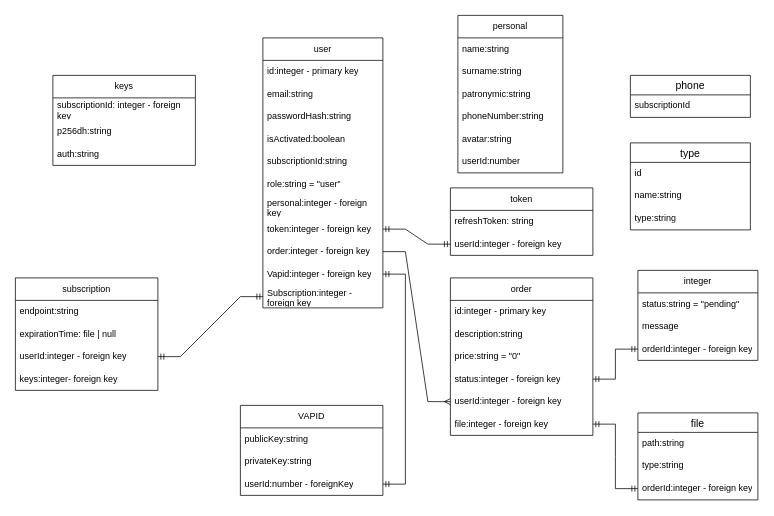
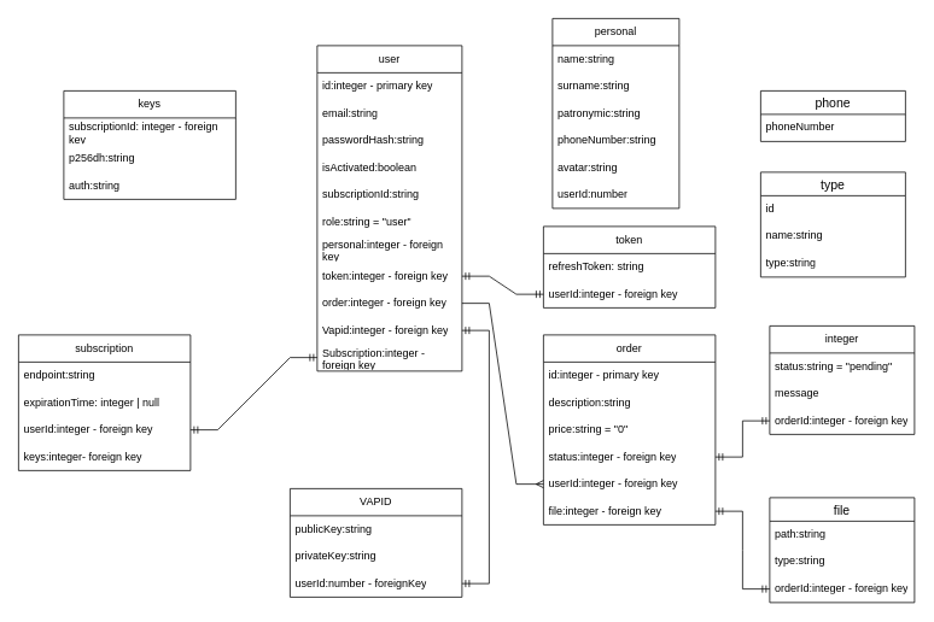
  <mxCell id="0" />
  <mxCell id="1" parent="0" />
  <mxCell id="2" value="user" style="swimlane;fontStyle=0;childLayout=stackLayout;horizontal=1;startSize=30;horizontalStack=0;resizeParent=1;resizeParentMax=0;resizeLast=0;collapsible=1;marginBottom=0;whiteSpace=wrap;html=1;" parent="1" vertex="1"><mxGeometry x="350" y="50" width="160" height="360" as="geometry" /></mxCell>
  <mxCell id="3" value="id:integer - primary key" style="text;strokeColor=none;fillColor=none;align=left;verticalAlign=middle;spacingLeft=4;spacingRight=4;overflow=hidden;points=[[0,0.5],[1,0.5]];portConstraint=eastwest;rotatable=0;whiteSpace=wrap;html=1;" parent="2" vertex="1"><mxGeometry y="30" width="160" height="30" as="geometry" /></mxCell>
  <mxCell id="4" value="email:string" style="text;strokeColor=none;fillColor=none;align=left;verticalAlign=middle;spacingLeft=4;spacingRight=4;overflow=hidden;points=[[0,0.5],[1,0.5]];portConstraint=eastwest;rotatable=0;whiteSpace=wrap;html=1;" parent="2" vertex="1"><mxGeometry y="60" width="160" height="30" as="geometry" /></mxCell>
  <mxCell id="5" value="passwordHash:string" style="text;strokeColor=none;fillColor=none;align=left;verticalAlign=middle;spacingLeft=4;spacingRight=4;overflow=hidden;points=[[0,0.5],[1,0.5]];portConstraint=eastwest;rotatable=0;whiteSpace=wrap;html=1;" parent="2" vertex="1"><mxGeometry y="90" width="160" height="30" as="geometry" /></mxCell>
  <mxCell id="6" value="isActivated:boolean" style="text;strokeColor=none;fillColor=none;align=left;verticalAlign=middle;spacingLeft=4;spacingRight=4;overflow=hidden;points=[[0,0.5],[1,0.5]];portConstraint=eastwest;rotatable=0;whiteSpace=wrap;html=1;" parent="2" vertex="1"><mxGeometry y="120" width="160" height="30" as="geometry" /></mxCell>
  <mxCell id="7" value="subscriptionId:string" style="text;strokeColor=none;fillColor=none;align=left;verticalAlign=middle;spacingLeft=4;spacingRight=4;overflow=hidden;points=[[0,0.5],[1,0.5]];portConstraint=eastwest;rotatable=0;whiteSpace=wrap;html=1;" parent="2" vertex="1"><mxGeometry y="150" width="160" height="30" as="geometry" /></mxCell>
  <mxCell id="8" value="role:string = &quot;user&quot;" style="text;strokeColor=none;fillColor=none;align=left;verticalAlign=middle;spacingLeft=4;spacingRight=4;overflow=hidden;points=[[0,0.5],[1,0.5]];portConstraint=eastwest;rotatable=0;whiteSpace=wrap;html=1;" parent="2" vertex="1"><mxGeometry y="180" width="160" height="30" as="geometry" /></mxCell>
  <mxCell id="9" value="personal:integer - foreign key" style="text;strokeColor=none;fillColor=none;align=left;verticalAlign=middle;spacingLeft=4;spacingRight=4;overflow=hidden;points=[[0,0.5],[1,0.5]];portConstraint=eastwest;rotatable=0;whiteSpace=wrap;html=1;" vertex="1" parent="2"><mxGeometry y="210" width="160" height="30" as="geometry" /></mxCell>
  <mxCell id="10" value="token:integer - foreign key" style="text;strokeColor=none;fillColor=none;align=left;verticalAlign=middle;spacingLeft=4;spacingRight=4;overflow=hidden;points=[[0,0.5],[1,0.5]];portConstraint=eastwest;rotatable=0;whiteSpace=wrap;html=1;" parent="2" vertex="1"><mxGeometry y="240" width="160" height="30" as="geometry" /></mxCell>
  <mxCell id="11" value="order:integer - foreign key" style="text;strokeColor=none;fillColor=none;align=left;verticalAlign=middle;spacingLeft=4;spacingRight=4;overflow=hidden;points=[[0,0.5],[1,0.5]];portConstraint=eastwest;rotatable=0;whiteSpace=wrap;html=1;" parent="2" vertex="1"><mxGeometry y="270" width="160" height="30" as="geometry" /></mxCell>
  <mxCell id="12" value="Vapid:integer - foreign key" style="text;strokeColor=none;fillColor=none;align=left;verticalAlign=middle;spacingLeft=4;spacingRight=4;overflow=hidden;points=[[0,0.5],[1,0.5]];portConstraint=eastwest;rotatable=0;whiteSpace=wrap;html=1;" parent="2" vertex="1"><mxGeometry y="300" width="160" height="30" as="geometry" /></mxCell>
  <mxCell id="13" value="Subscription:integer - foreign key" style="text;strokeColor=none;fillColor=none;align=left;verticalAlign=middle;spacingLeft=4;spacingRight=4;overflow=hidden;points=[[0,0.5],[1,0.5]];portConstraint=eastwest;rotatable=0;whiteSpace=wrap;html=1;" parent="2" vertex="1"><mxGeometry y="330" width="160" height="30" as="geometry" /></mxCell>
  <mxCell id="14" value="token" style="swimlane;fontStyle=0;childLayout=stackLayout;horizontal=1;startSize=30;horizontalStack=0;resizeParent=1;resizeParentMax=0;resizeLast=0;collapsible=1;marginBottom=0;whiteSpace=wrap;html=1;" parent="1" vertex="1"><mxGeometry x="600" y="250" width="190" height="90" as="geometry" /></mxCell>
  <mxCell id="15" value="refreshToken: string" style="text;strokeColor=none;fillColor=none;align=left;verticalAlign=middle;spacingLeft=4;spacingRight=4;overflow=hidden;points=[[0,0.5],[1,0.5]];portConstraint=eastwest;rotatable=0;whiteSpace=wrap;html=1;" parent="14" vertex="1"><mxGeometry y="30" width="190" height="30" as="geometry" /></mxCell>
  <mxCell id="16" value="userId:integer - foreign key" style="text;strokeColor=none;fillColor=none;align=left;verticalAlign=middle;spacingLeft=4;spacingRight=4;overflow=hidden;points=[[0,0.5],[1,0.5]];portConstraint=eastwest;rotatable=0;whiteSpace=wrap;html=1;" parent="14" vertex="1"><mxGeometry y="60" width="190" height="30" as="geometry" /></mxCell>
  <mxCell id="17" value="" style="edgeStyle=entityRelationEdgeStyle;fontSize=12;html=1;endArrow=ERmandOne;startArrow=ERmandOne;rounded=0;exitX=1;exitY=0.5;exitDx=0;exitDy=0;entryX=0;entryY=0.5;entryDx=0;entryDy=0;" parent="1" source="10" target="16" edge="1"><mxGeometry width="100" height="100" relative="1" as="geometry"><mxPoint x="460" y="420" as="sourcePoint" /><mxPoint x="560" y="320" as="targetPoint" /></mxGeometry></mxCell>
  <mxCell id="18" value="order" style="swimlane;fontStyle=0;childLayout=stackLayout;horizontal=1;startSize=30;horizontalStack=0;resizeParent=1;resizeParentMax=0;resizeLast=0;collapsible=1;marginBottom=0;whiteSpace=wrap;html=1;" parent="1" vertex="1"><mxGeometry x="600" y="370" width="190" height="210" as="geometry" /></mxCell>
  <mxCell id="19" value="id:integer - primary key" style="text;strokeColor=none;fillColor=none;align=left;verticalAlign=middle;spacingLeft=4;spacingRight=4;overflow=hidden;points=[[0,0.5],[1,0.5]];portConstraint=eastwest;rotatable=0;whiteSpace=wrap;html=1;" parent="18" vertex="1"><mxGeometry y="30" width="190" height="30" as="geometry" /></mxCell>
  <mxCell id="20" value="description:string" style="text;strokeColor=none;fillColor=none;align=left;verticalAlign=middle;spacingLeft=4;spacingRight=4;overflow=hidden;points=[[0,0.5],[1,0.5]];portConstraint=eastwest;rotatable=0;whiteSpace=wrap;html=1;" parent="18" vertex="1"><mxGeometry y="60" width="190" height="30" as="geometry" /></mxCell>
  <mxCell id="21" value="price:string = &quot;0&quot;" style="text;strokeColor=none;fillColor=none;align=left;verticalAlign=middle;spacingLeft=4;spacingRight=4;overflow=hidden;points=[[0,0.5],[1,0.5]];portConstraint=eastwest;rotatable=0;whiteSpace=wrap;html=1;" parent="18" vertex="1"><mxGeometry y="90" width="190" height="30" as="geometry" /></mxCell>
  <mxCell id="22" value="status:integer - foreign key" style="text;strokeColor=none;fillColor=none;align=left;verticalAlign=middle;spacingLeft=4;spacingRight=4;overflow=hidden;points=[[0,0.5],[1,0.5]];portConstraint=eastwest;rotatable=0;whiteSpace=wrap;html=1;" parent="18" vertex="1"><mxGeometry y="120" width="190" height="30" as="geometry" /></mxCell>
  <mxCell id="23" value="userId:integer - foreign key" style="text;strokeColor=none;fillColor=none;align=left;verticalAlign=middle;spacingLeft=4;spacingRight=4;overflow=hidden;points=[[0,0.5],[1,0.5]];portConstraint=eastwest;rotatable=0;whiteSpace=wrap;html=1;" parent="18" vertex="1"><mxGeometry y="150" width="190" height="30" as="geometry" /></mxCell>
  <mxCell id="24" value="file:integer - foreign key" style="text;strokeColor=none;fillColor=none;align=left;verticalAlign=middle;spacingLeft=4;spacingRight=4;overflow=hidden;points=[[0,0.5],[1,0.5]];portConstraint=eastwest;rotatable=0;whiteSpace=wrap;html=1;" parent="18" vertex="1"><mxGeometry y="180" width="190" height="30" as="geometry" /></mxCell>
  <mxCell id="25" value="" style="edgeStyle=entityRelationEdgeStyle;fontSize=12;html=1;endArrow=ERmany;rounded=0;exitX=1;exitY=0.5;exitDx=0;exitDy=0;entryX=0;entryY=0.5;entryDx=0;entryDy=0;" parent="1" source="11" target="23" edge="1"><mxGeometry width="100" height="100" relative="1" as="geometry"><mxPoint x="220" y="470" as="sourcePoint" /><mxPoint x="620" y="490" as="targetPoint" /></mxGeometry></mxCell>
  <mxCell id="26" value="file" style="swimlane;fontStyle=0;childLayout=stackLayout;horizontal=1;startSize=26;horizontalStack=0;resizeParent=1;resizeParentMax=0;resizeLast=0;collapsible=1;marginBottom=0;align=center;fontSize=14;" parent="1" vertex="1"><mxGeometry x="850" y="550" width="160" height="116" as="geometry" /></mxCell>
  <mxCell id="27" value="path:string" style="text;strokeColor=none;fillColor=none;spacingLeft=4;spacingRight=4;overflow=hidden;rotatable=0;points=[[0,0.5],[1,0.5]];portConstraint=eastwest;fontSize=12;whiteSpace=wrap;html=1;" parent="26" vertex="1"><mxGeometry y="26" width="160" height="30" as="geometry" /></mxCell>
  <mxCell id="28" value="type:string" style="text;strokeColor=none;fillColor=none;spacingLeft=4;spacingRight=4;overflow=hidden;rotatable=0;points=[[0,0.5],[1,0.5]];portConstraint=eastwest;fontSize=12;whiteSpace=wrap;html=1;" parent="26" vertex="1"><mxGeometry y="56" width="160" height="30" as="geometry" /></mxCell>
  <mxCell id="29" value="orderId:integer - foreign key" style="text;strokeColor=none;fillColor=none;spacingLeft=4;spacingRight=4;overflow=hidden;rotatable=0;points=[[0,0.5],[1,0.5]];portConstraint=eastwest;fontSize=12;whiteSpace=wrap;html=1;" parent="26" vertex="1"><mxGeometry y="86" width="160" height="30" as="geometry" /></mxCell>
  <mxCell id="30" value="" style="edgeStyle=entityRelationEdgeStyle;fontSize=12;html=1;endArrow=ERmandOne;startArrow=ERmandOne;rounded=0;exitX=1;exitY=0.5;exitDx=0;exitDy=0;entryX=0;entryY=0.5;entryDx=0;entryDy=0;" parent="1" source="24" target="29" edge="1"><mxGeometry width="100" height="100" relative="1" as="geometry"><mxPoint x="820" y="580" as="sourcePoint" /><mxPoint x="920" y="580" as="targetPoint" /></mxGeometry></mxCell>
  <mxCell id="31" value="type" style="swimlane;fontStyle=0;childLayout=stackLayout;horizontal=1;startSize=26;horizontalStack=0;resizeParent=1;resizeParentMax=0;resizeLast=0;collapsible=1;marginBottom=0;align=center;fontSize=14;" parent="1" vertex="1"><mxGeometry x="840" y="190" width="160" height="116" as="geometry" /></mxCell>
  <mxCell id="32" value="id" style="text;strokeColor=none;fillColor=none;spacingLeft=4;spacingRight=4;overflow=hidden;rotatable=0;points=[[0,0.5],[1,0.5]];portConstraint=eastwest;fontSize=12;whiteSpace=wrap;html=1;" parent="31" vertex="1"><mxGeometry y="26" width="160" height="30" as="geometry" /></mxCell>
  <mxCell id="33" value="name:string" style="text;strokeColor=none;fillColor=none;spacingLeft=4;spacingRight=4;overflow=hidden;rotatable=0;points=[[0,0.5],[1,0.5]];portConstraint=eastwest;fontSize=12;whiteSpace=wrap;html=1;" parent="31" vertex="1"><mxGeometry y="56" width="160" height="30" as="geometry" /></mxCell>
  <mxCell id="34" value="type:string" style="text;strokeColor=none;fillColor=none;spacingLeft=4;spacingRight=4;overflow=hidden;rotatable=0;points=[[0,0.5],[1,0.5]];portConstraint=eastwest;fontSize=12;whiteSpace=wrap;html=1;" parent="31" vertex="1"><mxGeometry y="86" width="160" height="30" as="geometry" /></mxCell>
  <mxCell id="35" value="phone" style="swimlane;fontStyle=0;childLayout=stackLayout;horizontal=1;startSize=26;horizontalStack=0;resizeParent=1;resizeParentMax=0;resizeLast=0;collapsible=1;marginBottom=0;align=center;fontSize=14;" parent="1" vertex="1"><mxGeometry x="840" y="100" width="160" height="56" as="geometry" /></mxCell>
- <mxCell id="36" value="subscriptionId" style="text;strokeColor=none;fillColor=none;spacingLeft=4;spacingRight=4;overflow=hidden;rotatable=0;points=[[0,0.5],[1,0.5]];portConstraint=eastwest;fontSize=12;whiteSpace=wrap;html=1;" parent="35" vertex="1"><mxGeometry y="26" width="160" height="30" as="geometry" /></mxCell>
+ <mxCell id="36" value="phoneNumber" style="text;strokeColor=none;fillColor=none;spacingLeft=4;spacingRight=4;overflow=hidden;rotatable=0;points=[[0,0.5],[1,0.5]];portConstraint=eastwest;fontSize=12;whiteSpace=wrap;html=1;" parent="35" vertex="1"><mxGeometry y="26" width="160" height="30" as="geometry" /></mxCell>
  <mxCell id="37" value="integer" style="swimlane;fontStyle=0;childLayout=stackLayout;horizontal=1;startSize=30;horizontalStack=0;resizeParent=1;resizeParentMax=0;resizeLast=0;collapsible=1;marginBottom=0;whiteSpace=wrap;html=1;" parent="1" vertex="1"><mxGeometry x="850" y="360" width="160" height="120" as="geometry" /></mxCell>
  <mxCell id="38" value="status:string = &quot;pending&quot;" style="text;strokeColor=none;fillColor=none;align=left;verticalAlign=middle;spacingLeft=4;spacingRight=4;overflow=hidden;points=[[0,0.5],[1,0.5]];portConstraint=eastwest;rotatable=0;whiteSpace=wrap;html=1;" parent="37" vertex="1"><mxGeometry y="30" width="160" height="30" as="geometry" /></mxCell>
  <mxCell id="39" value="message" style="text;strokeColor=none;fillColor=none;align=left;verticalAlign=middle;spacingLeft=4;spacingRight=4;overflow=hidden;points=[[0,0.5],[1,0.5]];portConstraint=eastwest;rotatable=0;whiteSpace=wrap;html=1;" parent="37" vertex="1"><mxGeometry y="60" width="160" height="30" as="geometry" /></mxCell>
  <mxCell id="40" value="orderId:integer - foreign key" style="text;strokeColor=none;fillColor=none;align=left;verticalAlign=middle;spacingLeft=4;spacingRight=4;overflow=hidden;points=[[0,0.5],[1,0.5]];portConstraint=eastwest;rotatable=0;whiteSpace=wrap;html=1;" parent="37" vertex="1"><mxGeometry y="90" width="160" height="30" as="geometry" /></mxCell>
  <mxCell id="41" value="" style="edgeStyle=entityRelationEdgeStyle;fontSize=12;html=1;endArrow=ERmandOne;startArrow=ERmandOne;rounded=0;exitX=0;exitY=0.5;exitDx=0;exitDy=0;entryX=1;entryY=0.5;entryDx=0;entryDy=0;" parent="1" source="40" target="22" edge="1"><mxGeometry width="100" height="100" relative="1" as="geometry"><mxPoint x="520" y="650" as="sourcePoint" /><mxPoint x="620" y="650" as="targetPoint" /></mxGeometry></mxCell>
  <mxCell id="42" value="VAPID" style="swimlane;fontStyle=0;childLayout=stackLayout;horizontal=1;startSize=30;horizontalStack=0;resizeParent=1;resizeParentMax=0;resizeLast=0;collapsible=1;marginBottom=0;whiteSpace=wrap;html=1;" parent="1" vertex="1"><mxGeometry x="320" y="540" width="190" height="120" as="geometry" /></mxCell>
  <mxCell id="43" value="publicKey:string" style="text;strokeColor=none;fillColor=none;align=left;verticalAlign=middle;spacingLeft=4;spacingRight=4;overflow=hidden;points=[[0,0.5],[1,0.5]];portConstraint=eastwest;rotatable=0;whiteSpace=wrap;html=1;" parent="42" vertex="1"><mxGeometry y="30" width="190" height="30" as="geometry" /></mxCell>
  <mxCell id="44" value="privateKey:string" style="text;strokeColor=none;fillColor=none;align=left;verticalAlign=middle;spacingLeft=4;spacingRight=4;overflow=hidden;points=[[0,0.5],[1,0.5]];portConstraint=eastwest;rotatable=0;whiteSpace=wrap;html=1;" parent="42" vertex="1"><mxGeometry y="60" width="190" height="30" as="geometry" /></mxCell>
  <mxCell id="45" value="userId:number - foreignKey" style="text;strokeColor=none;fillColor=none;align=left;verticalAlign=middle;spacingLeft=4;spacingRight=4;overflow=hidden;points=[[0,0.5],[1,0.5]];portConstraint=eastwest;rotatable=0;whiteSpace=wrap;html=1;" parent="42" vertex="1"><mxGeometry y="90" width="190" height="30" as="geometry" /></mxCell>
  <mxCell id="46" value="" style="edgeStyle=entityRelationEdgeStyle;fontSize=12;html=1;endArrow=ERmandOne;startArrow=ERmandOne;rounded=0;" parent="1" source="45" target="12" edge="1"><mxGeometry width="100" height="100" relative="1" as="geometry"><mxPoint x="490" y="580" as="sourcePoint" /><mxPoint x="580" y="630" as="targetPoint" /></mxGeometry></mxCell>
  <mxCell id="47" value="subscription" style="swimlane;fontStyle=0;childLayout=stackLayout;horizontal=1;startSize=30;horizontalStack=0;resizeParent=1;resizeParentMax=0;resizeLast=0;collapsible=1;marginBottom=0;whiteSpace=wrap;html=1;" parent="1" vertex="1"><mxGeometry x="20" y="370" width="190" height="150" as="geometry" /></mxCell>
  <mxCell id="48" value="endpoint:string" style="text;strokeColor=none;fillColor=none;align=left;verticalAlign=middle;spacingLeft=4;spacingRight=4;overflow=hidden;points=[[0,0.5],[1,0.5]];portConstraint=eastwest;rotatable=0;whiteSpace=wrap;html=1;" parent="47" vertex="1"><mxGeometry y="30" width="190" height="30" as="geometry" /></mxCell>
- <mxCell id="49" value="expirationTime: file | null" style="text;strokeColor=none;fillColor=none;align=left;verticalAlign=middle;spacingLeft=4;spacingRight=4;overflow=hidden;points=[[0,0.5],[1,0.5]];portConstraint=eastwest;rotatable=0;whiteSpace=wrap;html=1;" parent="47" vertex="1"><mxGeometry y="60" width="190" height="30" as="geometry" /></mxCell>
+ <mxCell id="49" value="expirationTime: integer | null" style="text;strokeColor=none;fillColor=none;align=left;verticalAlign=middle;spacingLeft=4;spacingRight=4;overflow=hidden;points=[[0,0.5],[1,0.5]];portConstraint=eastwest;rotatable=0;whiteSpace=wrap;html=1;" parent="47" vertex="1"><mxGeometry y="60" width="190" height="30" as="geometry" /></mxCell>
  <mxCell id="50" value="userId:integer - foreign key" style="text;strokeColor=none;fillColor=none;align=left;verticalAlign=middle;spacingLeft=4;spacingRight=4;overflow=hidden;points=[[0,0.5],[1,0.5]];portConstraint=eastwest;rotatable=0;whiteSpace=wrap;html=1;" parent="47" vertex="1"><mxGeometry y="90" width="190" height="30" as="geometry" /></mxCell>
  <mxCell id="51" value="keys:integer- foreign key" style="text;strokeColor=none;fillColor=none;align=left;verticalAlign=middle;spacingLeft=4;spacingRight=4;overflow=hidden;points=[[0,0.5],[1,0.5]];portConstraint=eastwest;rotatable=0;whiteSpace=wrap;html=1;" parent="47" vertex="1"><mxGeometry y="120" width="190" height="30" as="geometry" /></mxCell>
  <mxCell id="52" value="" style="edgeStyle=entityRelationEdgeStyle;fontSize=12;html=1;endArrow=ERmandOne;startArrow=ERmandOne;rounded=0;exitX=1;exitY=0.5;exitDx=0;exitDy=0;entryX=0;entryY=0.5;entryDx=0;entryDy=0;" parent="1" source="50" target="13" edge="1"><mxGeometry width="100" height="100" relative="1" as="geometry"><mxPoint x="280" y="360" as="sourcePoint" /><mxPoint x="320" y="310" as="targetPoint" /><Array as="points"><mxPoint x="340" y="395" /></Array></mxGeometry></mxCell>
  <mxCell id="53" value="keys" style="swimlane;fontStyle=0;childLayout=stackLayout;horizontal=1;startSize=30;horizontalStack=0;resizeParent=1;resizeParentMax=0;resizeLast=0;collapsible=1;marginBottom=0;whiteSpace=wrap;html=1;" parent="1" vertex="1"><mxGeometry x="70" y="100" width="190" height="120" as="geometry" /></mxCell>
  <mxCell id="54" value="subscriptionId: integer - foreign key" style="text;strokeColor=none;fillColor=none;align=left;verticalAlign=middle;spacingLeft=4;spacingRight=4;overflow=hidden;points=[[0,0.5],[1,0.5]];portConstraint=eastwest;rotatable=0;whiteSpace=wrap;html=1;" parent="53" vertex="1"><mxGeometry y="30" width="190" height="30" as="geometry" /></mxCell>
  <mxCell id="55" value="p256dh:string" style="text;strokeColor=none;fillColor=none;align=left;verticalAlign=middle;spacingLeft=4;spacingRight=4;overflow=hidden;points=[[0,0.5],[1,0.5]];portConstraint=eastwest;rotatable=0;whiteSpace=wrap;html=1;" parent="53" vertex="1"><mxGeometry y="60" width="190" height="30" as="geometry" /></mxCell>
  <mxCell id="56" value="auth:string" style="text;strokeColor=none;fillColor=none;align=left;verticalAlign=middle;spacingLeft=4;spacingRight=4;overflow=hidden;points=[[0,0.5],[1,0.5]];portConstraint=eastwest;rotatable=0;whiteSpace=wrap;html=1;" parent="53" vertex="1"><mxGeometry y="90" width="190" height="30" as="geometry" /></mxCell>
  <mxCell id="57" value="personal" style="swimlane;fontStyle=0;childLayout=stackLayout;horizontal=1;startSize=30;horizontalStack=0;resizeParent=1;resizeParentMax=0;resizeLast=0;collapsible=1;marginBottom=0;whiteSpace=wrap;html=1;" vertex="1" parent="1"><mxGeometry x="610" y="20" width="140" height="210" as="geometry" /></mxCell>
  <mxCell id="58" value="name:string" style="text;strokeColor=none;fillColor=none;align=left;verticalAlign=middle;spacingLeft=4;spacingRight=4;overflow=hidden;points=[[0,0.5],[1,0.5]];portConstraint=eastwest;rotatable=0;whiteSpace=wrap;html=1;" vertex="1" parent="57"><mxGeometry y="30" width="140" height="30" as="geometry" /></mxCell>
  <mxCell id="59" value="surname:string" style="text;strokeColor=none;fillColor=none;align=left;verticalAlign=middle;spacingLeft=4;spacingRight=4;overflow=hidden;points=[[0,0.5],[1,0.5]];portConstraint=eastwest;rotatable=0;whiteSpace=wrap;html=1;" vertex="1" parent="57"><mxGeometry y="60" width="140" height="30" as="geometry" /></mxCell>
  <mxCell id="60" value="patronymic:string" style="text;strokeColor=none;fillColor=none;align=left;verticalAlign=middle;spacingLeft=4;spacingRight=4;overflow=hidden;points=[[0,0.5],[1,0.5]];portConstraint=eastwest;rotatable=0;whiteSpace=wrap;html=1;" vertex="1" parent="57"><mxGeometry y="90" width="140" height="30" as="geometry" /></mxCell>
  <mxCell id="61" value="phoneNumber:string" style="text;strokeColor=none;fillColor=none;align=left;verticalAlign=middle;spacingLeft=4;spacingRight=4;overflow=hidden;points=[[0,0.5],[1,0.5]];portConstraint=eastwest;rotatable=0;whiteSpace=wrap;html=1;" vertex="1" parent="57"><mxGeometry y="120" width="140" height="30" as="geometry" /></mxCell>
  <mxCell id="62" value="avatar:string" style="text;strokeColor=none;fillColor=none;align=left;verticalAlign=middle;spacingLeft=4;spacingRight=4;overflow=hidden;points=[[0,0.5],[1,0.5]];portConstraint=eastwest;rotatable=0;whiteSpace=wrap;html=1;" vertex="1" parent="57"><mxGeometry y="150" width="140" height="30" as="geometry" /></mxCell>
  <mxCell id="63" value="userId:number" style="text;strokeColor=none;fillColor=none;align=left;verticalAlign=middle;spacingLeft=4;spacingRight=4;overflow=hidden;points=[[0,0.5],[1,0.5]];portConstraint=eastwest;rotatable=0;whiteSpace=wrap;html=1;" vertex="1" parent="57"><mxGeometry y="180" width="140" height="30" as="geometry" /></mxCell>
